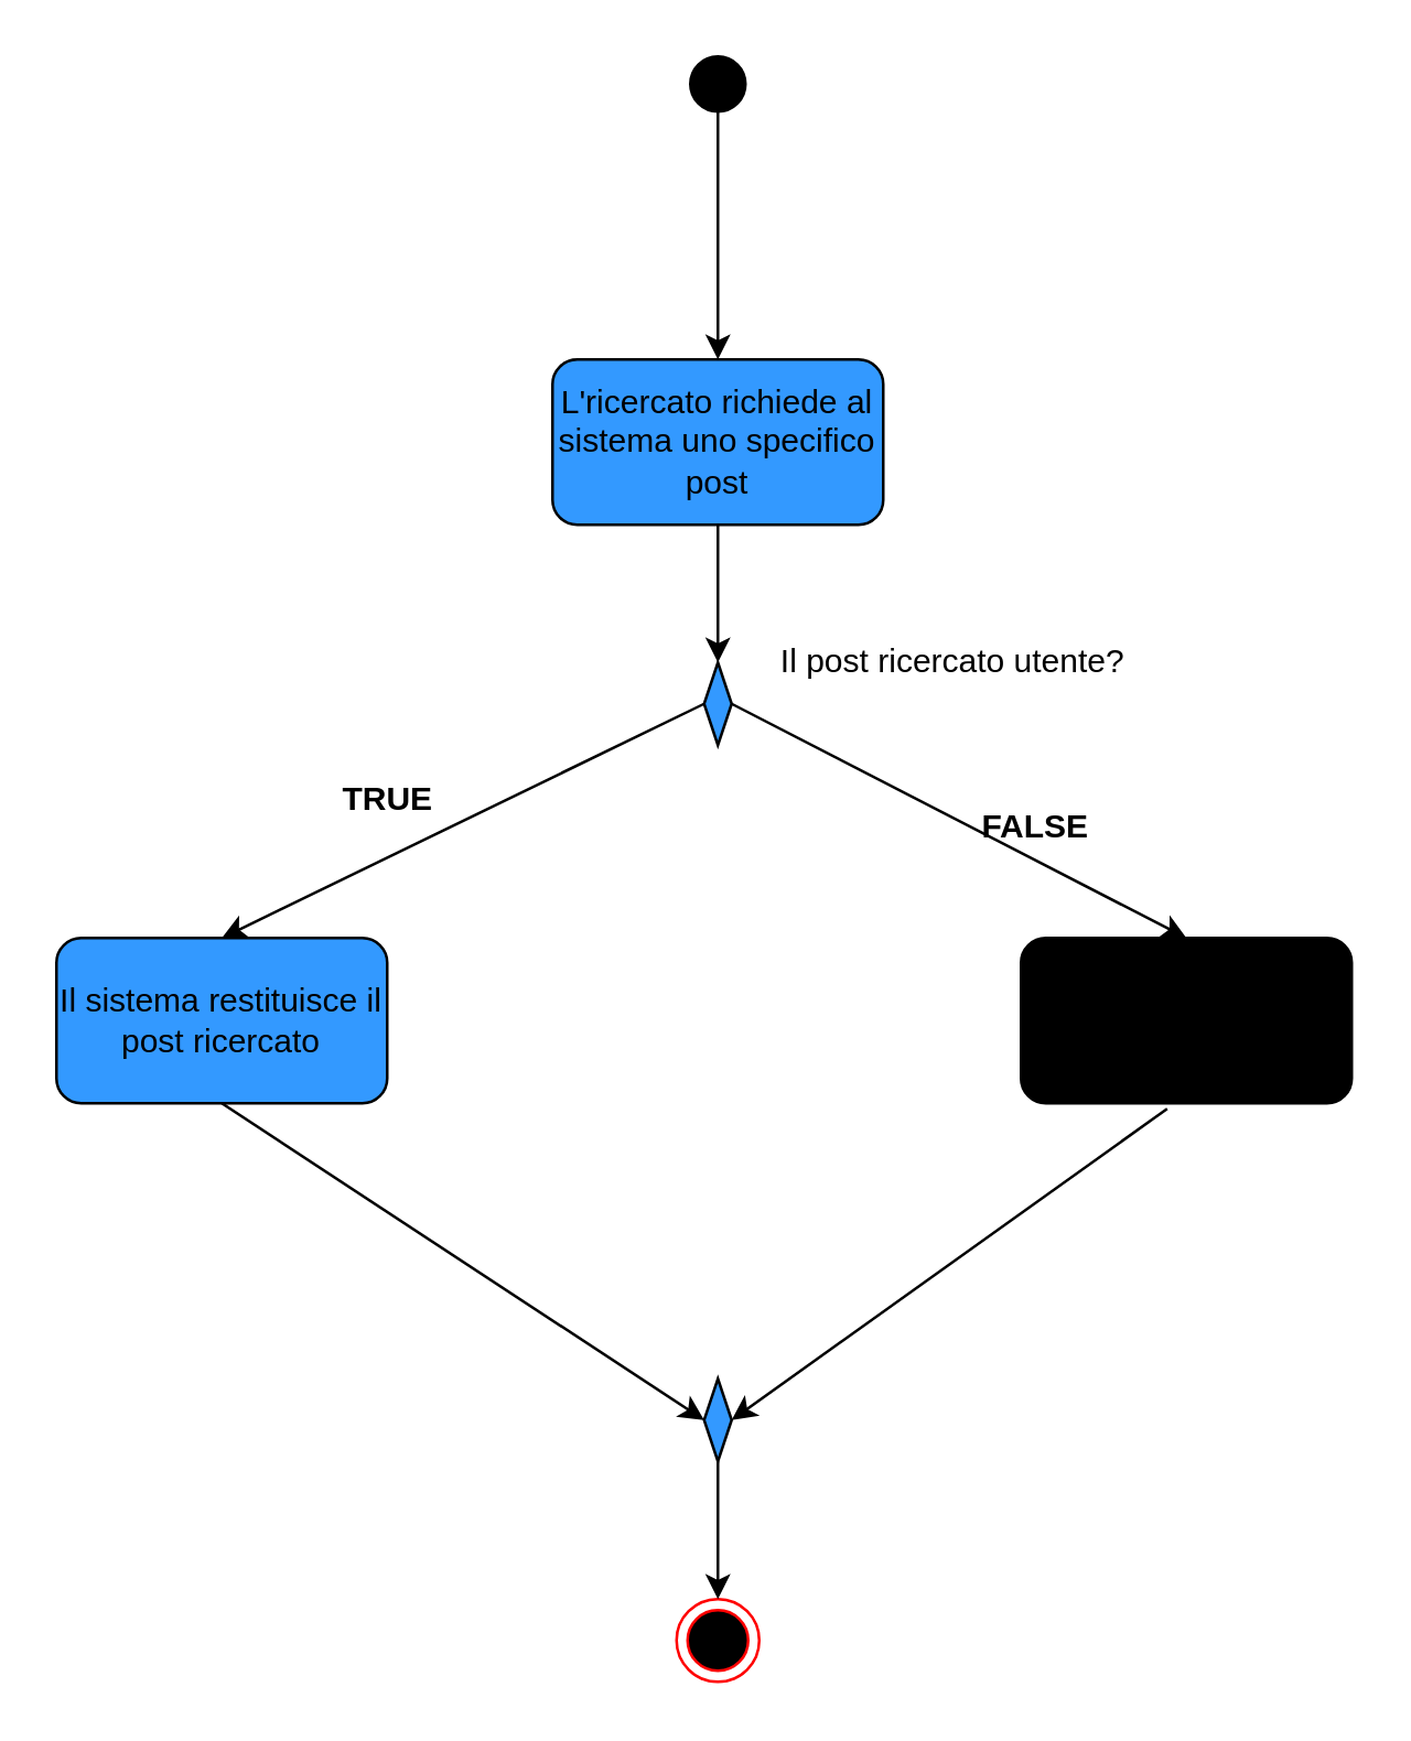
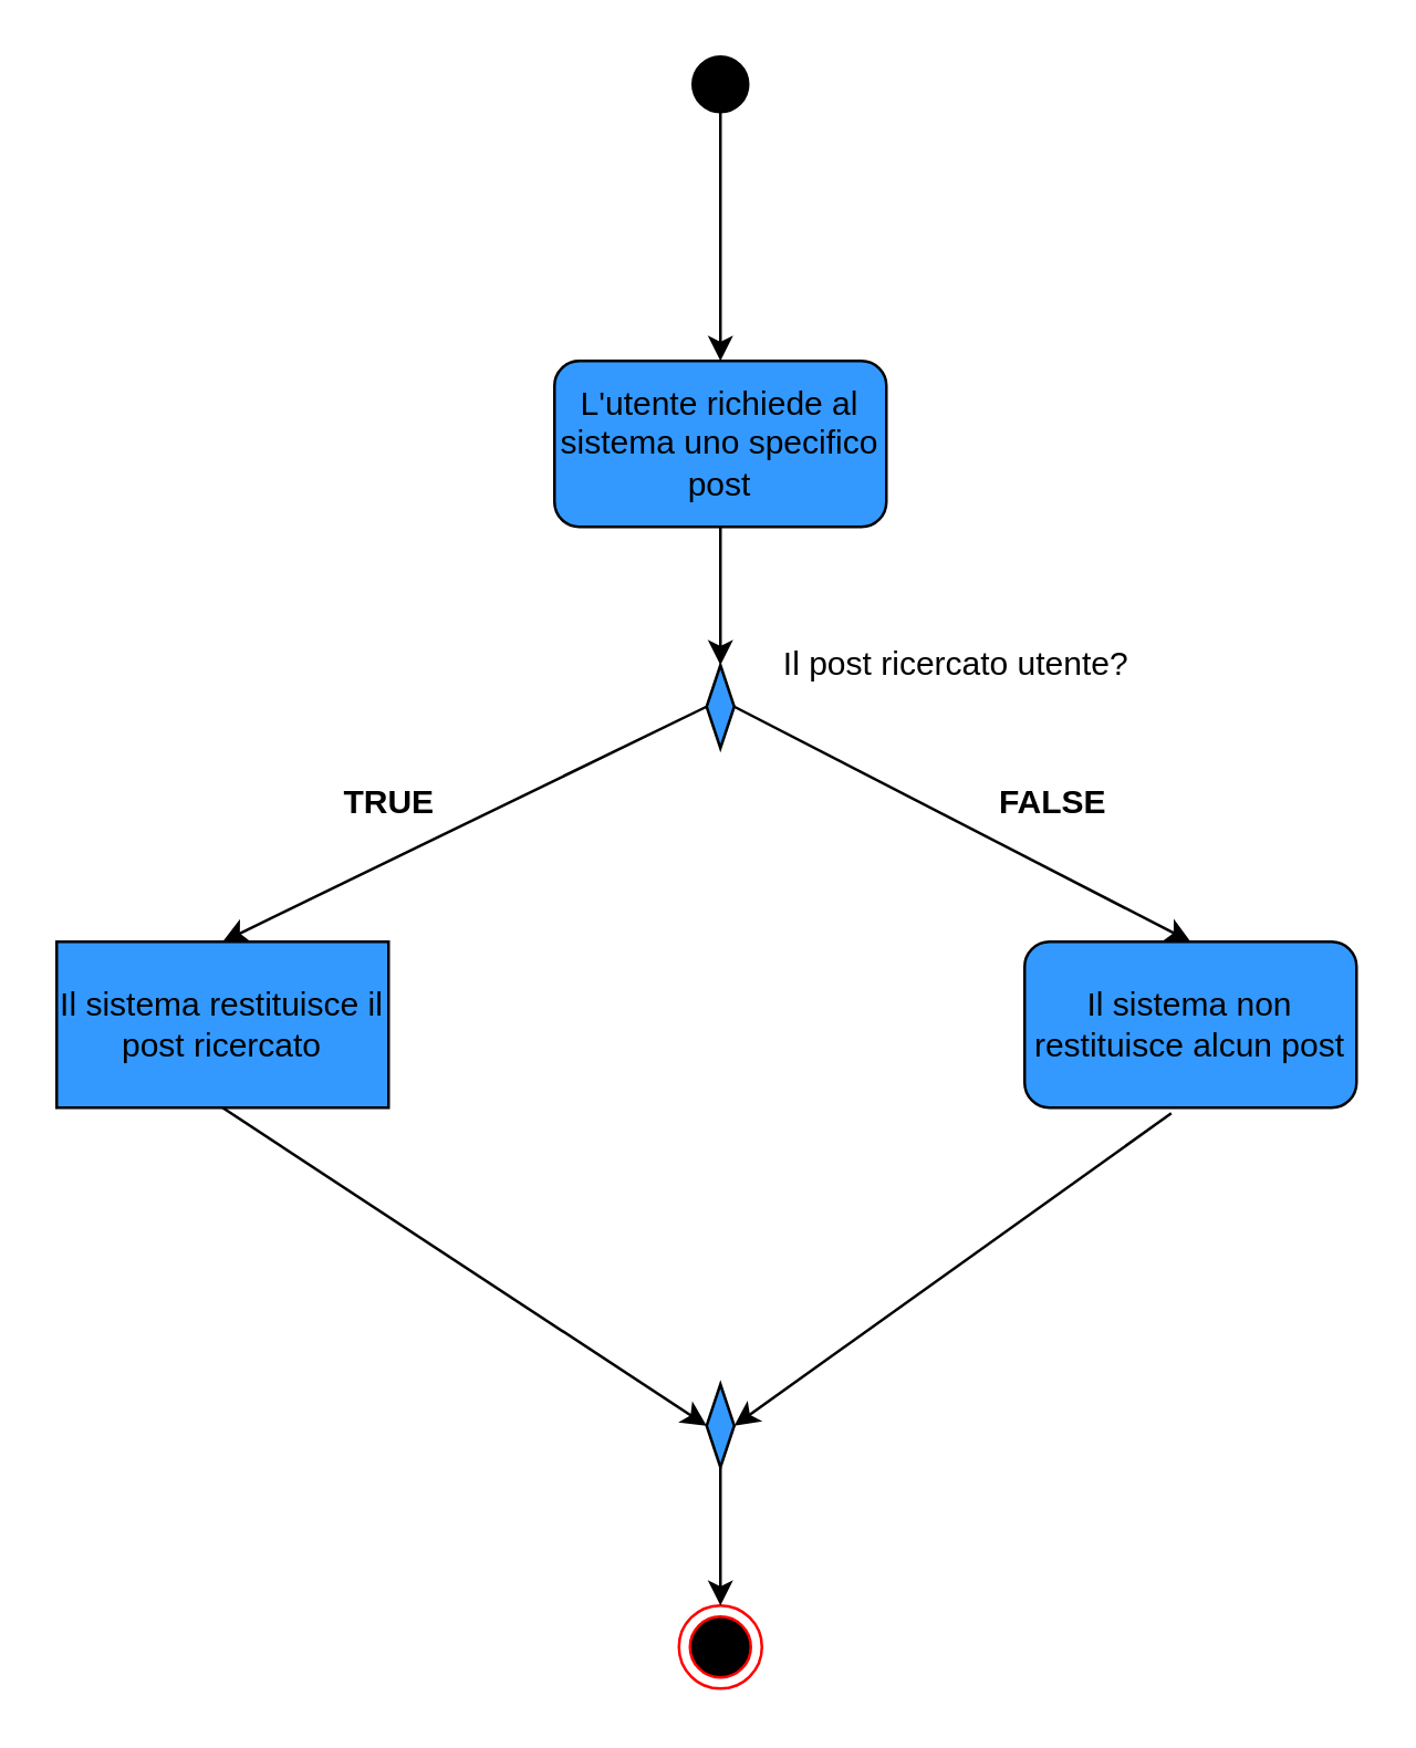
  <mxCell id="0" />
  <mxCell id="1" parent="0" />
  <mxCell id="2" value="" style="ellipse;whiteSpace=wrap;html=1;aspect=fixed;strokeColor=#000000;fillColor=#000000;" vertex="1" parent="1"><mxGeometry x="250" y="20" width="20" height="20" as="geometry" /></mxCell>
  <mxCell id="3" value="" style="ellipse;html=1;shape=endState;fillColor=#000000;strokeColor=#ff0000;direction=south;" vertex="1" parent="1"><mxGeometry x="245" y="580" width="30" height="30" as="geometry" /></mxCell>
- <mxCell id="4" value="L'ricercato richiede al sistema uno specifico post" style="rounded=1;whiteSpace=wrap;html=1;strokeColor=#000000;fillColor=#3399FF;" vertex="1" parent="1"><mxGeometry x="200" y="130" width="120" height="60" as="geometry" /></mxCell>
- <mxCell id="5" value="Il sistema restituisce il post ricercato" style="rounded=1;whiteSpace=wrap;html=1;strokeColor=#000000;fillColor=#3399FF;" vertex="1" parent="1"><mxGeometry x="20" y="340" width="120" height="60" as="geometry" /></mxCell>
- <mxCell id="6" value="Il sistema non restituisce alcun post" style="rounded=1;whiteSpace=wrap;html=1;strokeColor=#000000;fillColor=#000000;" vertex="1" parent="1"><mxGeometry x="370" y="340" width="120" height="60" as="geometry" /></mxCell>
+ <mxCell id="4" value="L'utente richiede al sistema uno specifico post" style="rounded=1;whiteSpace=wrap;html=1;strokeColor=#000000;fillColor=#3399FF;" vertex="1" parent="1"><mxGeometry x="200" y="130" width="120" height="60" as="geometry" /></mxCell>
+ <mxCell id="5" value="Il sistema restituisce il post ricercato" style="whiteSpace=wrap;html=1;strokeColor=#000000;fillColor=#3399FF;rounded=0;" vertex="1" parent="1"><mxGeometry x="20" y="340" width="120" height="60" as="geometry" /></mxCell>
+ <mxCell id="6" value="Il sistema non restituisce alcun post" style="rounded=1;whiteSpace=wrap;html=1;strokeColor=#000000;fillColor=#3399FF;" vertex="1" parent="1"><mxGeometry x="370" y="340" width="120" height="60" as="geometry" /></mxCell>
  <mxCell id="7" value="" style="rhombus;whiteSpace=wrap;html=1;strokeColor=#000000;fontColor=#fbfbfb;fillColor=#3399FF;" vertex="1" parent="1"><mxGeometry x="255" y="240" width="10" height="30" as="geometry" /></mxCell>
  <mxCell id="8" value="" style="edgeStyle=orthogonalEdgeStyle;rounded=0;orthogonalLoop=1;jettySize=auto;html=1;" edge="1" parent="1" source="9" target="3"><mxGeometry relative="1" as="geometry" /></mxCell>
  <mxCell id="9" value="" style="rhombus;whiteSpace=wrap;html=1;strokeColor=#000000;fontColor=#fbfbfb;fillColor=#3399FF;" vertex="1" parent="1"><mxGeometry x="255" y="500" width="10" height="30" as="geometry" /></mxCell>
  <mxCell id="10" value="" style="endArrow=classic;html=1;rounded=0;exitX=0.5;exitY=1;exitDx=0;exitDy=0;entryX=0.5;entryY=0;entryDx=0;entryDy=0;" edge="1" parent="1" source="2" target="4"><mxGeometry width="50" height="50" relative="1" as="geometry"><mxPoint x="250" y="390" as="sourcePoint" /><mxPoint x="300" y="340" as="targetPoint" /></mxGeometry></mxCell>
  <mxCell id="11" value="" style="endArrow=classic;html=1;rounded=0;exitX=0.5;exitY=1;exitDx=0;exitDy=0;entryX=0.5;entryY=0;entryDx=0;entryDy=0;" edge="1" parent="1" source="4" target="7"><mxGeometry width="50" height="50" relative="1" as="geometry"><mxPoint x="250" y="390" as="sourcePoint" /><mxPoint x="300" y="340" as="targetPoint" /></mxGeometry></mxCell>
  <mxCell id="12" value="" style="endArrow=classic;html=1;rounded=0;exitX=0;exitY=0.5;exitDx=0;exitDy=0;entryX=0.5;entryY=0;entryDx=0;entryDy=0;" edge="1" parent="1" source="7" target="5"><mxGeometry width="50" height="50" relative="1" as="geometry"><mxPoint x="250" y="390" as="sourcePoint" /><mxPoint x="300" y="340" as="targetPoint" /></mxGeometry></mxCell>
  <mxCell id="13" value="" style="endArrow=classic;html=1;rounded=0;exitX=1;exitY=0.5;exitDx=0;exitDy=0;entryX=0.5;entryY=0;entryDx=0;entryDy=0;" edge="1" parent="1" source="7" target="6"><mxGeometry width="50" height="50" relative="1" as="geometry"><mxPoint x="250" y="390" as="sourcePoint" /><mxPoint x="300" y="340" as="targetPoint" /></mxGeometry></mxCell>
  <mxCell id="14" value="" style="endArrow=classic;html=1;rounded=0;exitX=0.5;exitY=1;exitDx=0;exitDy=0;entryX=0;entryY=0.5;entryDx=0;entryDy=0;" edge="1" parent="1" source="5" target="9"><mxGeometry width="50" height="50" relative="1" as="geometry"><mxPoint x="250" y="390" as="sourcePoint" /><mxPoint x="300" y="340" as="targetPoint" /></mxGeometry></mxCell>
  <mxCell id="15" value="" style="endArrow=classic;html=1;rounded=0;exitX=0.442;exitY=1.033;exitDx=0;exitDy=0;exitPerimeter=0;entryX=1;entryY=0.5;entryDx=0;entryDy=0;" edge="1" parent="1" source="6" target="9"><mxGeometry width="50" height="50" relative="1" as="geometry"><mxPoint x="250" y="390" as="sourcePoint" /><mxPoint x="300" y="340" as="targetPoint" /></mxGeometry></mxCell>
  <mxCell id="16" value="Il post ricercato utente?" style="text;html=1;align=center;verticalAlign=middle;resizable=0;points=[];autosize=1;strokeColor=none;fillColor=none;" vertex="1" parent="1"><mxGeometry x="270" y="225" width="150" height="30" as="geometry" /></mxCell>
  <mxCell id="17" value="&lt;b&gt;TRUE&lt;/b&gt;" style="text;html=1;align=center;verticalAlign=middle;resizable=0;points=[];autosize=1;strokeColor=none;fillColor=none;" vertex="1" parent="1"><mxGeometry x="110" y="275" width="60" height="30" as="geometry" /></mxCell>
- <mxCell id="18" value="&lt;b&gt;FALSE&lt;/b&gt;" style="text;html=1;align=center;verticalAlign=middle;resizable=0;points=[];autosize=1;strokeColor=none;fillColor=none;" vertex="1" parent="1"><mxGeometry x="345" y="285" width="60" height="30" as="geometry" /></mxCell>
+ <mxCell id="18" value="&lt;b&gt;FALSE&lt;/b&gt;" style="text;html=1;align=center;verticalAlign=middle;resizable=0;points=[];autosize=1;strokeColor=none;fillColor=none;" vertex="1" parent="1"><mxGeometry x="350" y="275" width="60" height="30" as="geometry" /></mxCell>
